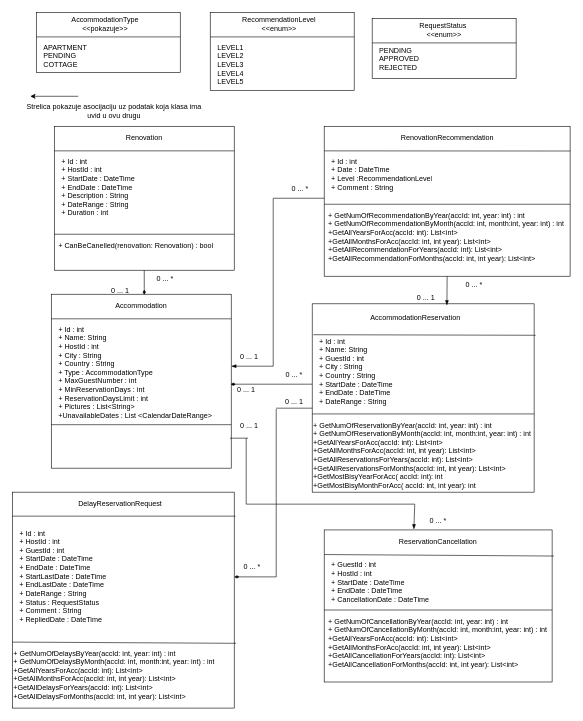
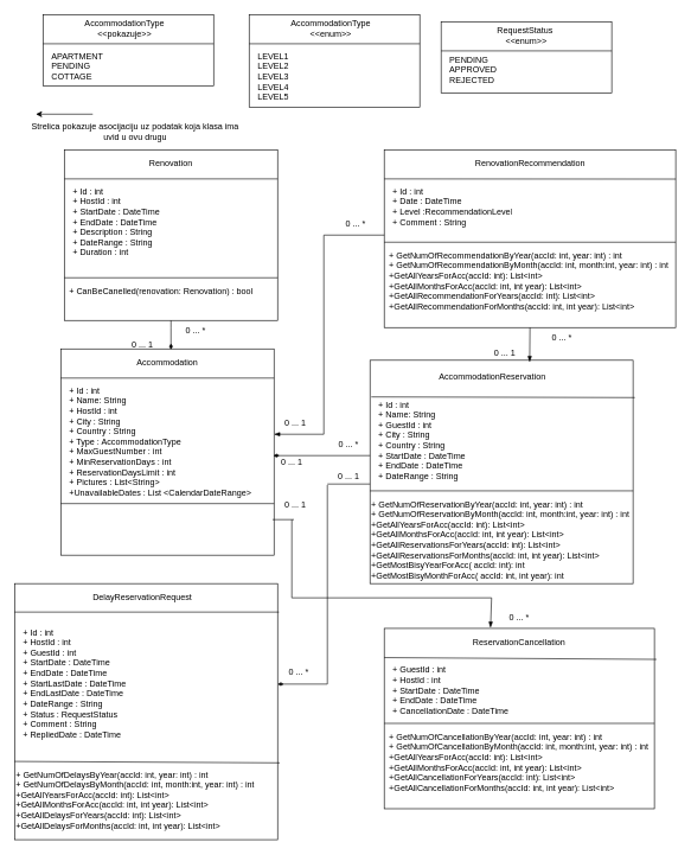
  <mxCell id="0" />
  <mxCell id="1" parent="0" />
  <mxCell id="2" value="" style="rounded=0;whiteSpace=wrap;html=1;" parent="1" vertex="1"><mxGeometry x="90" y="210" width="300" height="240" as="geometry" /></mxCell>
  <mxCell id="3" value="" style="endArrow=none;html=1;rounded=0;" parent="1" edge="1"><mxGeometry width="50" height="50" relative="1" as="geometry"><mxPoint x="90" y="251" as="sourcePoint" /><mxPoint x="390" y="251" as="targetPoint" /></mxGeometry></mxCell>
  <mxCell id="4" value="" style="endArrow=none;html=1;rounded=0;exitX=0;exitY=0.75;exitDx=0;exitDy=0;entryX=1;entryY=0.75;entryDx=0;entryDy=0;" parent="1" source="2" target="2" edge="1"><mxGeometry width="50" height="50" relative="1" as="geometry"><mxPoint x="310" y="280" as="sourcePoint" /><mxPoint x="360" y="230" as="targetPoint" /></mxGeometry></mxCell>
  <mxCell id="5" value="Renovation" style="text;html=1;align=center;verticalAlign=middle;whiteSpace=wrap;rounded=0;strokeWidth=2;" parent="1" vertex="1"><mxGeometry x="195" y="210" width="90" height="40" as="geometry" /></mxCell>
  <mxCell id="6" value="&lt;h1 style=&quot;margin-top: 0px;&quot;&gt;&lt;br&gt;&lt;/h1&gt;&lt;div&gt;+ Id : int&lt;/div&gt;&lt;div&gt;+ HostId : int&lt;/div&gt;&lt;div&gt;+ StartDate : DateTime&lt;/div&gt;&lt;div&gt;+ EndDate : DateTime&lt;/div&gt;&lt;div&gt;+ Description : String&lt;/div&gt;&lt;div&gt;+ DateRange : String&lt;/div&gt;&lt;div&gt;+ Duration : int&lt;/div&gt;&lt;div&gt;&lt;br&gt;&lt;/div&gt;" style="text;html=1;whiteSpace=wrap;overflow=hidden;rounded=0;" parent="1" vertex="1"><mxGeometry x="100" y="210" width="150" height="180" as="geometry" /></mxCell>
  <mxCell id="7" value="" style="rounded=0;whiteSpace=wrap;html=1;" parent="1" vertex="1"><mxGeometry x="85" y="490" width="300" height="290" as="geometry" /></mxCell>
  <mxCell id="8" value="" style="endArrow=none;html=1;rounded=0;" parent="1" edge="1"><mxGeometry width="50" height="50" relative="1" as="geometry"><mxPoint x="85" y="531" as="sourcePoint" /><mxPoint x="385" y="531" as="targetPoint" /></mxGeometry></mxCell>
  <mxCell id="9" value="" style="endArrow=none;html=1;rounded=0;exitX=0;exitY=0.75;exitDx=0;exitDy=0;entryX=1;entryY=0.75;entryDx=0;entryDy=0;" parent="1" source="7" target="7" edge="1"><mxGeometry width="50" height="50" relative="1" as="geometry"><mxPoint x="305" y="560" as="sourcePoint" /><mxPoint x="355" y="510" as="targetPoint" /></mxGeometry></mxCell>
  <mxCell id="10" value="Accommodation" style="text;html=1;align=center;verticalAlign=middle;whiteSpace=wrap;rounded=0;strokeWidth=2;" parent="1" vertex="1"><mxGeometry x="190" y="490" width="90" height="40" as="geometry" /></mxCell>
  <mxCell id="11" value="&lt;h1 style=&quot;margin-top: 0px;&quot;&gt;&lt;br&gt;&lt;/h1&gt;&lt;div&gt;+ Id : int&lt;/div&gt;&lt;div&gt;+ Name: String&lt;/div&gt;&lt;div&gt;+ HostId : int&lt;/div&gt;&lt;div&gt;+ City : String&lt;/div&gt;&lt;div&gt;+ Country : String&lt;/div&gt;&lt;div&gt;+ Type : AccommodationType&lt;/div&gt;&lt;div&gt;+ MaxGuestNumber : int&lt;/div&gt;&lt;div&gt;+ MinReservationDays : int&lt;/div&gt;&lt;div&gt;+ ReservationDaysLimit : int&lt;/div&gt;&lt;div&gt;+ Pictures : List&amp;lt;String&amp;gt;&lt;/div&gt;&lt;div&gt;+UnavailableDates : List &amp;lt;CalendarDateRange&amp;gt;&lt;/div&gt;&lt;div&gt;&lt;br&gt;&lt;/div&gt;" style="text;html=1;whiteSpace=wrap;overflow=hidden;rounded=0;" parent="1" vertex="1"><mxGeometry x="95" y="490" width="265" height="210" as="geometry" /></mxCell>
  <mxCell id="12" value="" style="rounded=0;whiteSpace=wrap;html=1;" parent="1" vertex="1"><mxGeometry x="60" y="20" width="240" height="100" as="geometry" /></mxCell>
  <mxCell id="13" value="" style="endArrow=none;html=1;rounded=0;" parent="1" edge="1"><mxGeometry width="50" height="50" relative="1" as="geometry"><mxPoint x="60" y="61" as="sourcePoint" /><mxPoint x="300" y="61" as="targetPoint" /></mxGeometry></mxCell>
  <mxCell id="14" value="AccommodationType &amp;lt;&amp;lt;pokazuje&amp;gt;&amp;gt;" style="text;html=1;align=center;verticalAlign=middle;whiteSpace=wrap;rounded=0;strokeWidth=2;" parent="1" vertex="1"><mxGeometry x="90" y="20" width="170" height="40" as="geometry" /></mxCell>
  <mxCell id="15" value="&lt;h1 style=&quot;margin-top: 0px;&quot;&gt;&lt;br&gt;&lt;/h1&gt;&lt;div&gt;APARTMENT&lt;/div&gt;&lt;div&gt;PENDING&lt;/div&gt;&lt;div&gt;COTTAGE&lt;/div&gt;" style="text;html=1;whiteSpace=wrap;overflow=hidden;rounded=0;" parent="1" vertex="1"><mxGeometry x="70" y="20" width="150" height="110" as="geometry" /></mxCell>
  <mxCell id="16" value="" style="rounded=0;whiteSpace=wrap;html=1;" parent="1" vertex="1"><mxGeometry x="520" y="506" width="370" height="314" as="geometry" /></mxCell>
  <mxCell id="17" value="" style="endArrow=none;html=1;rounded=0;entryX=1.007;entryY=0.167;entryDx=0;entryDy=0;entryPerimeter=0;exitX=0.005;exitY=0.164;exitDx=0;exitDy=0;exitPerimeter=0;" parent="1" source="16" target="16" edge="1"><mxGeometry width="50" height="50" relative="1" as="geometry"><mxPoint x="540" y="551" as="sourcePoint" /><mxPoint x="840" y="551" as="targetPoint" /></mxGeometry></mxCell>
  <mxCell id="18" value="" style="endArrow=none;html=1;rounded=0;exitX=0;exitY=0.75;exitDx=0;exitDy=0;entryX=1;entryY=0.75;entryDx=0;entryDy=0;" parent="1" edge="1"><mxGeometry width="50" height="50" relative="1" as="geometry"><mxPoint x="520" y="689.58" as="sourcePoint" /><mxPoint x="890" y="689.58" as="targetPoint" /></mxGeometry></mxCell>
  <mxCell id="19" value="&amp;nbsp;AccommodationReservation" style="text;html=1;align=center;verticalAlign=middle;whiteSpace=wrap;rounded=0;strokeWidth=2;" parent="1" vertex="1"><mxGeometry x="592.5" y="510" width="195" height="40" as="geometry" /></mxCell>
  <mxCell id="20" value="&lt;h1 style=&quot;margin-top: 0px;&quot;&gt;&lt;br&gt;&lt;/h1&gt;&lt;div&gt;+ Id : int&lt;/div&gt;&lt;div&gt;+ Name: String&lt;/div&gt;&lt;div&gt;+ GuestId : int&lt;/div&gt;&lt;div&gt;+ City : String&lt;/div&gt;&lt;div&gt;+ Country : String&lt;/div&gt;&lt;div&gt;&lt;div&gt;+ StartDate : DateTime&lt;/div&gt;&lt;div&gt;+ EndDate : DateTime&lt;/div&gt;&lt;div&gt;&lt;span style=&quot;background-color: initial;&quot;&gt;+ DateRange : String&lt;/span&gt;&lt;/div&gt;&lt;div&gt;&lt;br&gt;&lt;/div&gt;&lt;/div&gt;&lt;div&gt;&lt;br&gt;&lt;/div&gt;" style="text;html=1;whiteSpace=wrap;overflow=hidden;rounded=0;" parent="1" vertex="1"><mxGeometry x="530" y="510" width="240" height="210" as="geometry" /></mxCell>
  <mxCell id="21" value="" style="rounded=0;whiteSpace=wrap;html=1;" parent="1" vertex="1"><mxGeometry x="540" y="210" width="410" height="250" as="geometry" /></mxCell>
  <mxCell id="22" value="" style="endArrow=none;html=1;rounded=0;entryX=1;entryY=0.165;entryDx=0;entryDy=0;entryPerimeter=0;" parent="1" target="21" edge="1"><mxGeometry width="50" height="50" relative="1" as="geometry"><mxPoint x="540" y="251" as="sourcePoint" /><mxPoint x="840" y="251" as="targetPoint" /></mxGeometry></mxCell>
  <mxCell id="23" value="" style="endArrow=none;html=1;rounded=0;exitX=0;exitY=0.75;exitDx=0;exitDy=0;entryX=1;entryY=0.75;entryDx=0;entryDy=0;" parent="1" edge="1"><mxGeometry width="50" height="50" relative="1" as="geometry"><mxPoint x="540" y="340" as="sourcePoint" /><mxPoint x="950" y="340" as="targetPoint" /></mxGeometry></mxCell>
  <mxCell id="24" value="RenovationRecommendation" style="text;html=1;align=center;verticalAlign=middle;whiteSpace=wrap;rounded=0;strokeWidth=2;" parent="1" vertex="1"><mxGeometry x="647.5" y="210" width="195" height="40" as="geometry" /></mxCell>
  <mxCell id="25" value="&lt;h1 style=&quot;margin-top: 0px;&quot;&gt;&lt;br&gt;&lt;/h1&gt;&lt;div&gt;+ Id : int&lt;/div&gt;&lt;div&gt;&lt;div&gt;+ Date : DateTime&lt;/div&gt;&lt;div&gt;+ Level :RecommendationLevel&lt;/div&gt;&lt;div&gt;+ Comment : String&lt;/div&gt;&lt;div&gt;&lt;br&gt;&lt;/div&gt;&lt;/div&gt;&lt;div&gt;&lt;br&gt;&lt;/div&gt;" style="text;html=1;whiteSpace=wrap;overflow=hidden;rounded=0;" parent="1" vertex="1"><mxGeometry x="550" y="210" width="220" height="160" as="geometry" /></mxCell>
  <mxCell id="26" value="" style="rounded=0;whiteSpace=wrap;html=1;" parent="1" vertex="1"><mxGeometry x="350" y="20" width="240" height="130" as="geometry" /></mxCell>
  <mxCell id="27" value="" style="endArrow=none;html=1;rounded=0;" parent="1" edge="1"><mxGeometry width="50" height="50" relative="1" as="geometry"><mxPoint x="350" y="61" as="sourcePoint" /><mxPoint x="590" y="61" as="targetPoint" /></mxGeometry></mxCell>
- <mxCell id="28" value="RecommendationLevel &amp;lt;&amp;lt;enum&amp;gt;&amp;gt;" style="text;html=1;align=center;verticalAlign=middle;whiteSpace=wrap;rounded=0;strokeWidth=2;" parent="1" vertex="1"><mxGeometry x="380" y="20" width="170" height="40" as="geometry" /></mxCell>
+ <mxCell id="28" value="AccommodationType &amp;lt;&amp;lt;enum&amp;gt;&amp;gt;" style="text;html=1;align=center;verticalAlign=middle;whiteSpace=wrap;rounded=0;strokeWidth=2;" parent="1" vertex="1"><mxGeometry x="380" y="20" width="170" height="40" as="geometry" /></mxCell>
  <mxCell id="29" value="&lt;h1 style=&quot;margin-top: 0px;&quot;&gt;&lt;br&gt;&lt;/h1&gt;&lt;div&gt;LEVEL1&lt;/div&gt;&lt;div&gt;LEVEL2&lt;/div&gt;&lt;div&gt;LEVEL3&lt;/div&gt;&lt;div&gt;LEVEL4&lt;/div&gt;&lt;div&gt;LEVEL5&lt;/div&gt;" style="text;html=1;whiteSpace=wrap;overflow=hidden;rounded=0;" parent="1" vertex="1"><mxGeometry x="360" y="20" width="150" height="120" as="geometry" /></mxCell>
  <mxCell id="30" value="" style="rounded=0;whiteSpace=wrap;html=1;" parent="1" vertex="1"><mxGeometry x="620" y="30" width="240" height="100" as="geometry" /></mxCell>
  <mxCell id="31" value="" style="endArrow=none;html=1;rounded=0;" parent="1" edge="1"><mxGeometry width="50" height="50" relative="1" as="geometry"><mxPoint x="620" y="71" as="sourcePoint" /><mxPoint x="860" y="71" as="targetPoint" /></mxGeometry></mxCell>
  <mxCell id="32" value="RequestStatus&amp;nbsp; &amp;lt;&amp;lt;enum&amp;gt;&amp;gt;" style="text;html=1;align=center;verticalAlign=middle;whiteSpace=wrap;rounded=0;strokeWidth=2;" parent="1" vertex="1"><mxGeometry x="670" y="30" width="140" height="40" as="geometry" /></mxCell>
  <mxCell id="33" value="&lt;h1 style=&quot;margin-top: 0px;&quot;&gt;&lt;br&gt;&lt;/h1&gt;&lt;div&gt;PENDING&lt;/div&gt;&lt;div&gt;APPROVED&lt;/div&gt;&lt;div&gt;REJECTED&lt;/div&gt;" style="text;html=1;whiteSpace=wrap;overflow=hidden;rounded=0;" parent="1" vertex="1"><mxGeometry x="630" y="25" width="150" height="110" as="geometry" /></mxCell>
  <mxCell id="34" value="" style="rounded=0;whiteSpace=wrap;html=1;" parent="1" vertex="1"><mxGeometry x="20" y="820" width="370" height="360" as="geometry" /></mxCell>
  <mxCell id="35" value="" style="endArrow=none;html=1;rounded=0;" parent="1" edge="1"><mxGeometry width="50" height="50" relative="1" as="geometry"><mxPoint x="20" y="860" as="sourcePoint" /><mxPoint x="392" y="860" as="targetPoint" /></mxGeometry></mxCell>
  <mxCell id="36" value="" style="endArrow=none;html=1;rounded=0;exitX=-0.005;exitY=0.858;exitDx=0;exitDy=0;exitPerimeter=0;" parent="1" edge="1"><mxGeometry width="50" height="50" relative="1" as="geometry"><mxPoint x="20" y="1070" as="sourcePoint" /><mxPoint x="393" y="1072" as="targetPoint" /></mxGeometry></mxCell>
  <mxCell id="37" value="DelayReservationRequest" style="text;html=1;align=center;verticalAlign=middle;whiteSpace=wrap;rounded=0;strokeWidth=2;" parent="1" vertex="1"><mxGeometry x="155" y="820" width="90" height="40" as="geometry" /></mxCell>
  <mxCell id="38" value="&lt;h1 style=&quot;margin-top: 0px;&quot;&gt;&lt;br&gt;&lt;/h1&gt;&lt;div&gt;+ Id : int&lt;/div&gt;&lt;div&gt;+ HostId : int&lt;/div&gt;&lt;div&gt;+ GuestId : int&amp;nbsp;&lt;/div&gt;&lt;div&gt;+ StartDate : DateTime&lt;/div&gt;&lt;div&gt;+ EndDate : DateTime&lt;/div&gt;&lt;div&gt;&lt;div&gt;+ StartLastDate : DateTime&lt;/div&gt;&lt;div&gt;+ EndLastDate : DateTime&lt;/div&gt;&lt;/div&gt;&lt;div&gt;+ DateRange : String&lt;/div&gt;&lt;div&gt;+ Status : RequestStatus&lt;/div&gt;&lt;div&gt;+ Comment : String&lt;/div&gt;&lt;div&gt;+ RepliedDate : DateTime&lt;/div&gt;&lt;div&gt;&lt;br&gt;&lt;/div&gt;" style="text;html=1;whiteSpace=wrap;overflow=hidden;rounded=0;" parent="1" vertex="1"><mxGeometry x="30" y="830" width="150" height="230" as="geometry" /></mxCell>
  <mxCell id="39" value="" style="rounded=0;whiteSpace=wrap;html=1;" parent="1" vertex="1"><mxGeometry x="540" y="883" width="380" height="253.5" as="geometry" /></mxCell>
  <mxCell id="40" value="" style="endArrow=none;html=1;rounded=0;" parent="1" edge="1"><mxGeometry width="50" height="50" relative="1" as="geometry"><mxPoint x="540" y="924" as="sourcePoint" /><mxPoint x="923" y="926.5" as="targetPoint" /></mxGeometry></mxCell>
  <mxCell id="41" value="" style="endArrow=none;html=1;rounded=0;exitX=0;exitY=0.75;exitDx=0;exitDy=0;entryX=1;entryY=0.75;entryDx=0;entryDy=0;" parent="1" edge="1"><mxGeometry width="50" height="50" relative="1" as="geometry"><mxPoint x="540" y="1016.495" as="sourcePoint" /><mxPoint x="920" y="1016.495" as="targetPoint" /></mxGeometry></mxCell>
  <mxCell id="42" value="ReservationCancellation" style="text;html=1;align=center;verticalAlign=middle;whiteSpace=wrap;rounded=0;strokeWidth=2;" parent="1" vertex="1"><mxGeometry x="685" y="883" width="90" height="40" as="geometry" /></mxCell>
  <mxCell id="43" value="&lt;h1 style=&quot;margin-top: 0px;&quot;&gt;&lt;br&gt;&lt;/h1&gt;&lt;div&gt;+ GuestId : int&lt;/div&gt;&lt;div&gt;+ HostId : int&lt;/div&gt;&lt;div&gt;+ StartDate : DateTime&lt;/div&gt;&lt;div&gt;+ EndDate : DateTime&lt;/div&gt;&lt;div&gt;+ CancellationDate : DateTime&lt;/div&gt;&lt;div&gt;&lt;br&gt;&lt;/div&gt;" style="text;html=1;whiteSpace=wrap;overflow=hidden;rounded=0;" parent="1" vertex="1"><mxGeometry x="550" y="883" width="190" height="180" as="geometry" /></mxCell>
  <mxCell id="44" value="" style="endArrow=blockThin;html=1;rounded=0;exitX=0.5;exitY=1;exitDx=0;exitDy=0;endFill=1;entryX=0.607;entryY=0.008;entryDx=0;entryDy=0;entryPerimeter=0;" parent="1" source="21" target="16" edge="1"><mxGeometry width="50" height="50" relative="1" as="geometry"><mxPoint x="440" y="470" as="sourcePoint" /><mxPoint x="747" y="507" as="targetPoint" /></mxGeometry></mxCell>
  <mxCell id="45" value="" style="endArrow=diamondThin;html=1;rounded=0;endFill=1;" parent="1" edge="1"><mxGeometry width="50" height="50" relative="1" as="geometry"><mxPoint x="460" y="961.25" as="sourcePoint" /><mxPoint x="390" y="961.25" as="targetPoint" /></mxGeometry></mxCell>
  <mxCell id="46" value="" style="endArrow=none;html=1;rounded=0;endFill=0;" parent="1" edge="1"><mxGeometry width="50" height="50" relative="1" as="geometry"><mxPoint x="460" y="961.25" as="sourcePoint" /><mxPoint x="460" y="681.25" as="targetPoint" /></mxGeometry></mxCell>
  <mxCell id="47" value="" style="endArrow=none;html=1;rounded=0;entryX=1;entryY=1;entryDx=0;entryDy=0;exitX=0;exitY=1;exitDx=0;exitDy=0;" parent="1" source="60" target="60" edge="1"><mxGeometry width="50" height="50" relative="1" as="geometry"><mxPoint x="450" y="681.25" as="sourcePoint" /><mxPoint x="529.67" y="682.25" as="targetPoint" /></mxGeometry></mxCell>
  <mxCell id="48" value="" style="endArrow=diamondThin;html=1;rounded=0;endFill=1;" parent="1" edge="1"><mxGeometry width="50" height="50" relative="1" as="geometry"><mxPoint x="240" y="450" as="sourcePoint" /><mxPoint x="240" y="491" as="targetPoint" /><Array as="points"><mxPoint x="240" y="461" /></Array></mxGeometry></mxCell>
  <mxCell id="49" value="" style="endArrow=blockThin;html=1;rounded=0;exitX=0;exitY=1;exitDx=0;exitDy=0;endFill=1;" parent="1" edge="1"><mxGeometry width="50" height="50" relative="1" as="geometry"><mxPoint x="691" y="840" as="sourcePoint" /><mxPoint x="689.5" y="882" as="targetPoint" /></mxGeometry></mxCell>
  <mxCell id="50" value="" style="endArrow=diamondThin;html=1;rounded=0;endFill=1;exitX=1;exitY=1;exitDx=0;exitDy=0;" parent="1" source="58" edge="1"><mxGeometry width="50" height="50" relative="1" as="geometry"><mxPoint x="540" y="640" as="sourcePoint" /><mxPoint x="384" y="640" as="targetPoint" /></mxGeometry></mxCell>
  <mxCell id="51" value="" style="endArrow=blockThin;html=1;rounded=0;strokeColor=default;endFill=1;" parent="1" edge="1"><mxGeometry width="50" height="50" relative="1" as="geometry"><mxPoint x="455" y="610" as="sourcePoint" /><mxPoint x="385" y="610" as="targetPoint" /></mxGeometry></mxCell>
  <mxCell id="52" value="" style="endArrow=none;html=1;rounded=0;" parent="1" edge="1"><mxGeometry width="50" height="50" relative="1" as="geometry"><mxPoint x="455" y="610" as="sourcePoint" /><mxPoint x="455" y="330" as="targetPoint" /></mxGeometry></mxCell>
  <mxCell id="53" value="" style="endArrow=none;html=1;rounded=0;" parent="1" edge="1"><mxGeometry width="50" height="50" relative="1" as="geometry"><mxPoint x="455" y="330" as="sourcePoint" /><mxPoint x="540" y="330" as="targetPoint" /></mxGeometry></mxCell>
  <mxCell id="54" value="0 ... *" style="text;html=1;align=center;verticalAlign=middle;whiteSpace=wrap;rounded=0;" parent="1" vertex="1"><mxGeometry x="470" y="300" width="60" height="30" as="geometry" /></mxCell>
  <mxCell id="55" value="0 ... 1" style="text;html=1;align=center;verticalAlign=middle;whiteSpace=wrap;rounded=0;" parent="1" vertex="1"><mxGeometry x="385" y="585" width="60" height="20" as="geometry" /></mxCell>
  <mxCell id="56" value="0 ... *" style="text;html=1;align=center;verticalAlign=middle;whiteSpace=wrap;rounded=0;" parent="1" vertex="1"><mxGeometry x="250" y="450" width="50" height="30" as="geometry" /></mxCell>
  <mxCell id="57" value="0 ... 1" style="text;html=1;align=center;verticalAlign=middle;whiteSpace=wrap;rounded=0;" parent="1" vertex="1"><mxGeometry x="180" y="470" width="40" height="30" as="geometry" /></mxCell>
  <mxCell id="58" value="0 ... *" style="text;html=1;align=center;verticalAlign=middle;whiteSpace=wrap;rounded=0;" parent="1" vertex="1"><mxGeometry x="460" y="610" width="60" height="30" as="geometry" /></mxCell>
  <mxCell id="59" value="0 ... 1" style="text;html=1;align=center;verticalAlign=middle;whiteSpace=wrap;rounded=0;" parent="1" vertex="1"><mxGeometry x="380" y="640" width="60" height="20" as="geometry" /></mxCell>
  <mxCell id="60" value="0 ... 1" style="text;html=1;align=center;verticalAlign=middle;whiteSpace=wrap;rounded=0;" parent="1" vertex="1"><mxGeometry x="460" y="660" width="60" height="20" as="geometry" /></mxCell>
  <mxCell id="61" value="0 ... *" style="text;html=1;align=center;verticalAlign=middle;whiteSpace=wrap;rounded=0;" parent="1" vertex="1"><mxGeometry x="390" y="930" width="60" height="30" as="geometry" /></mxCell>
  <mxCell id="62" value="0 ... 1" style="text;html=1;align=center;verticalAlign=middle;whiteSpace=wrap;rounded=0;" parent="1" vertex="1"><mxGeometry x="385" y="700" width="60" height="20" as="geometry" /></mxCell>
  <mxCell id="63" value="&lt;h1 style=&quot;margin-top: 0px;&quot;&gt;&lt;br&gt;&lt;/h1&gt;&lt;div&gt;+ CanBeCanelled(renovation: Renovation) : bool&lt;/div&gt;" style="text;html=1;whiteSpace=wrap;overflow=hidden;rounded=0;" parent="1" vertex="1"><mxGeometry x="95" y="350" width="280" height="90" as="geometry" /></mxCell>
  <mxCell id="64" value="&lt;h1 style=&quot;margin-top: 0px;&quot;&gt;&lt;br&gt;&lt;/h1&gt;&lt;div&gt;+ GetNumOfReservationByYear(accId: int, year: int) : int&lt;/div&gt;&lt;div&gt;+ GetNumOfReservationByMonth(accId: int, month:int, year: int) : int&lt;br&gt;&lt;/div&gt;&lt;div&gt;+GetAllYearsForAcc(accId: int): List&amp;lt;int&amp;gt;&lt;/div&gt;&lt;div&gt;+GetAllMonthsForAcc(accId: int, int year): List&amp;lt;int&amp;gt;&lt;br&gt;&lt;/div&gt;&lt;div&gt;&lt;div&gt;+GetAllReservationsForYears(accId: int): List&amp;lt;int&amp;gt;&lt;/div&gt;&lt;div&gt;+GetAllReservationsForMonths(accId: int, int year): List&amp;lt;int&amp;gt;&lt;/div&gt;&lt;/div&gt;&lt;div&gt;+GetMostBisyYearForAcc( accId: int): int&lt;/div&gt;&lt;div&gt;+GetMostBisyMonthForAcc( accId: int, int year): int&lt;br&gt;&lt;/div&gt;" style="text;html=1;whiteSpace=wrap;overflow=hidden;rounded=0;" parent="1" vertex="1"><mxGeometry x="520" y="650" width="370" height="170" as="geometry" /></mxCell>
  <mxCell id="65" value="0 ... *" style="text;html=1;align=center;verticalAlign=middle;whiteSpace=wrap;rounded=0;" parent="1" vertex="1"><mxGeometry x="760" y="460" width="60" height="30" as="geometry" /></mxCell>
  <mxCell id="66" value="0 ... 1" style="text;html=1;align=center;verticalAlign=middle;whiteSpace=wrap;rounded=0;" parent="1" vertex="1"><mxGeometry x="680" y="486" width="60" height="20" as="geometry" /></mxCell>
  <mxCell id="67" value="&lt;h1 style=&quot;margin-top: 0px;&quot;&gt;&lt;br&gt;&lt;/h1&gt;&lt;div&gt;+ GetNumOf&lt;span style=&quot;text-align: center;&quot;&gt;Cancellation&lt;/span&gt;ByYear(accId: int, year: int) : int&lt;/div&gt;&lt;div&gt;+ GetNumOf&lt;span style=&quot;text-align: center;&quot;&gt;Cancellation&lt;/span&gt;ByMonth(accId: int, month:int, year: int) : int&lt;br&gt;&lt;/div&gt;&lt;div&gt;+GetAllYearsForAcc(accId: int): List&amp;lt;int&amp;gt;&lt;/div&gt;&lt;div&gt;+GetAllMonthsForAcc(accId: int, int year): List&amp;lt;int&amp;gt;&lt;br&gt;&lt;/div&gt;&lt;div&gt;&lt;div&gt;+GetAll&lt;span style=&quot;text-align: center;&quot;&gt;Cancellation&lt;/span&gt;ForYears(accId: int): List&amp;lt;int&amp;gt;&lt;/div&gt;&lt;div&gt;+GetAll&lt;span style=&quot;text-align: center;&quot;&gt;Cancellation&lt;/span&gt;ForMonths(accId: int, int year): List&amp;lt;int&amp;gt;&lt;/div&gt;&lt;/div&gt;" style="text;html=1;whiteSpace=wrap;overflow=hidden;rounded=0;" parent="1" vertex="1"><mxGeometry x="545" y="976.5" width="370" height="150" as="geometry" /></mxCell>
  <mxCell id="68" value="&lt;h1 style=&quot;margin-top: 0px;&quot;&gt;&lt;br&gt;&lt;/h1&gt;&lt;div&gt;+ GetNumOf&lt;span style=&quot;text-align: center;&quot;&gt;Recommendation&lt;/span&gt;ByYear(accId: int, year: int) : int&lt;/div&gt;&lt;div&gt;+ GetNumOf&lt;span style=&quot;text-align: center;&quot;&gt;Recommendation&lt;/span&gt;ByMonth(accId: int, month:int, year: int) : int&lt;br&gt;&lt;/div&gt;&lt;div&gt;+GetAllYearsForAcc(accId: int): List&amp;lt;int&amp;gt;&lt;/div&gt;&lt;div&gt;+GetAllMonthsForAcc(accId: int, int year): List&amp;lt;int&amp;gt;&lt;br&gt;&lt;/div&gt;&lt;div&gt;&lt;div&gt;+GetAll&lt;span style=&quot;text-align: center;&quot;&gt;Recommendation&lt;/span&gt;ForYears(accId: int): List&amp;lt;int&amp;gt;&lt;/div&gt;&lt;div&gt;+GetAll&lt;span style=&quot;text-align: center;&quot;&gt;Recommendation&lt;/span&gt;ForMonths(accId: int, int year): List&amp;lt;int&amp;gt;&lt;/div&gt;&lt;/div&gt;" style="text;html=1;whiteSpace=wrap;overflow=hidden;rounded=0;" parent="1" vertex="1"><mxGeometry x="545" y="300" width="405" height="150" as="geometry" /></mxCell>
  <mxCell id="69" value="&lt;h1 style=&quot;margin-top: 0px;&quot;&gt;&lt;br&gt;&lt;/h1&gt;&lt;div&gt;+ GetNumOfDelaysByYear(accId: int, year: int) : int&lt;/div&gt;&lt;div&gt;+ GetNumOfDelaysByMonth(accId: int, month:int, year: int) : int&lt;br&gt;&lt;/div&gt;&lt;div&gt;+GetAllYearsForAcc(accId: int): List&amp;lt;int&amp;gt;&lt;/div&gt;&lt;div&gt;+GetAllMonthsForAcc(accId: int, int year): List&amp;lt;int&amp;gt;&lt;br&gt;&lt;/div&gt;&lt;div&gt;&lt;div&gt;+GetAllDelaysForYears(accId: int): List&amp;lt;int&amp;gt;&lt;/div&gt;&lt;div&gt;+GetAllDelaysForMonths(accId: int, int year): List&amp;lt;int&amp;gt;&lt;/div&gt;&lt;/div&gt;" style="text;html=1;whiteSpace=wrap;overflow=hidden;rounded=0;" parent="1" vertex="1"><mxGeometry x="20" y="1030" width="370" height="150" as="geometry" /></mxCell>
  <mxCell id="70" value="" style="endArrow=classic;html=1;rounded=0;" parent="1" edge="1"><mxGeometry width="50" height="50" relative="1" as="geometry"><mxPoint x="130" y="160" as="sourcePoint" /><mxPoint x="50" y="160" as="targetPoint" /></mxGeometry></mxCell>
  <mxCell id="71" value="Strelica pokazuje asocijaciju uz podatak koja klasa ima uvid u ovu drugu" style="text;html=1;align=center;verticalAlign=middle;whiteSpace=wrap;rounded=0;" parent="1" vertex="1"><mxGeometry y="170" width="300" height="30" as="geometry" x="40" /></mxCell>
  <mxCell id="72" value="" style="endArrow=none;html=1;rounded=0;entryX=0;entryY=1;entryDx=0;entryDy=0;" edge="1" parent="1"><mxGeometry width="50" height="50" relative="1" as="geometry"><mxPoint x="410" y="840" as="sourcePoint" /><mxPoint x="691" y="840" as="targetPoint" /></mxGeometry></mxCell>
  <mxCell id="73" value="" style="endArrow=none;html=1;rounded=0;" edge="1" parent="1"><mxGeometry width="50" height="50" relative="1" as="geometry"><mxPoint x="410" y="730" as="sourcePoint" /><mxPoint x="410" y="840" as="targetPoint" /></mxGeometry></mxCell>
  <mxCell id="74" value="" style="endArrow=none;html=1;rounded=0;" edge="1" parent="1"><mxGeometry width="50" height="50" relative="1" as="geometry"><mxPoint x="383" y="730" as="sourcePoint" /><mxPoint x="413" y="730" as="targetPoint" /></mxGeometry></mxCell>
  <mxCell id="75" value="0 ... *" style="text;html=1;align=center;verticalAlign=middle;whiteSpace=wrap;rounded=0;" vertex="1" parent="1"><mxGeometry x="700" y="853" width="60" height="30" as="geometry" /></mxCell>
